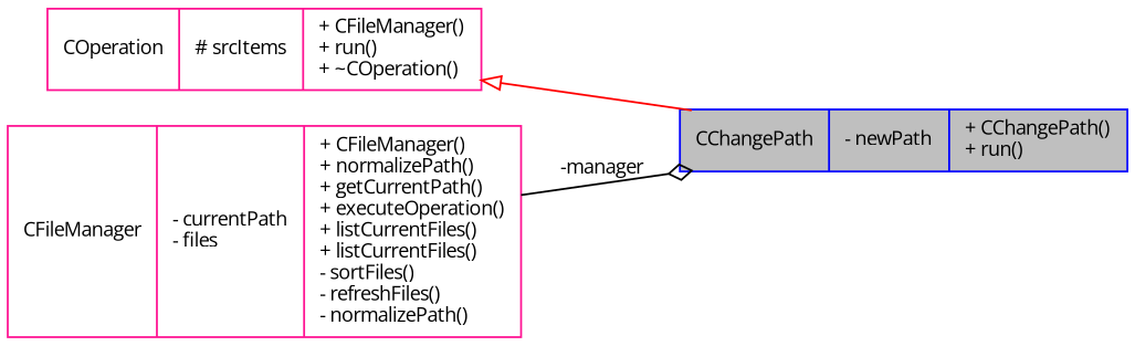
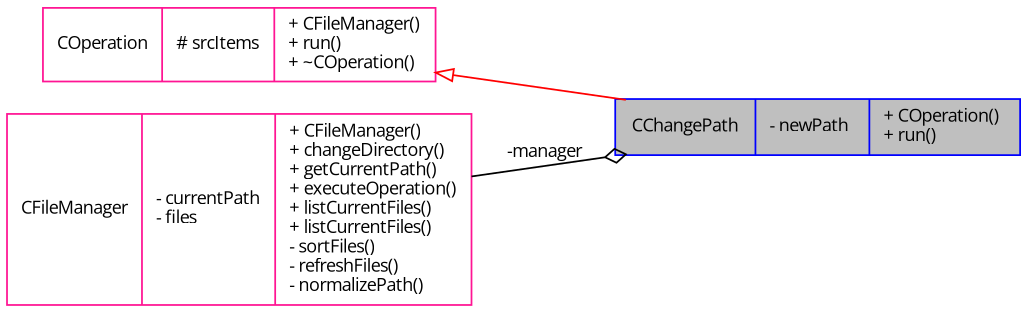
  digraph {
    fontname="Open Sans"
    rankdir=LR
    node [color=deeppink fillcolor=white fontname="Open Sans" fontsize=10 shape=record style=filled]
    edge [fontname="Open Sans" fontsize=10 labelfontname=Helvetica labelfontsize=10 style=solid]
-   n1 [color=blue fillcolor=grey75 fontcolor=black height=0.2 label="{CChangePath\n|- newPath\l|+ CChangePath()\l+ run()\l}" width=0.4]
+   n1 [color=blue fillcolor=grey75 fontcolor=black height=0.2 label="{CChangePath\n|- newPath\l|+ COperation()\l+ run()\l}" width=0.4]
    n2 [height=0.2 label="{COperation\n|# srcItems\l|+ CFileManager()\l+ run()\l+ ~COperation()\l}" width=0.4]
-   n3 [height=0.2 label="{CFileManager\n|- currentPath\l- files\l|+ CFileManager()\l+ normalizePath()\l+ getCurrentPath()\l+ executeOperation()\l+ listCurrentFiles()\l+ listCurrentFiles()\l- sortFiles()\l- refreshFiles()\l- normalizePath()\l}" width=0.4]
+   n3 [height=0.2 label="{CFileManager\n|- currentPath\l- files\l|+ CFileManager()\l+ changeDirectory()\l+ getCurrentPath()\l+ executeOperation()\l+ listCurrentFiles()\l+ listCurrentFiles()\l- sortFiles()\l- refreshFiles()\l- normalizePath()\l}" width=0.4]
    n2 -> n1 [arrowtail=onormal color=red dir=back]
    n3 -> n1 [arrowhead=odiamond color=black label=" -manager"]
  }
